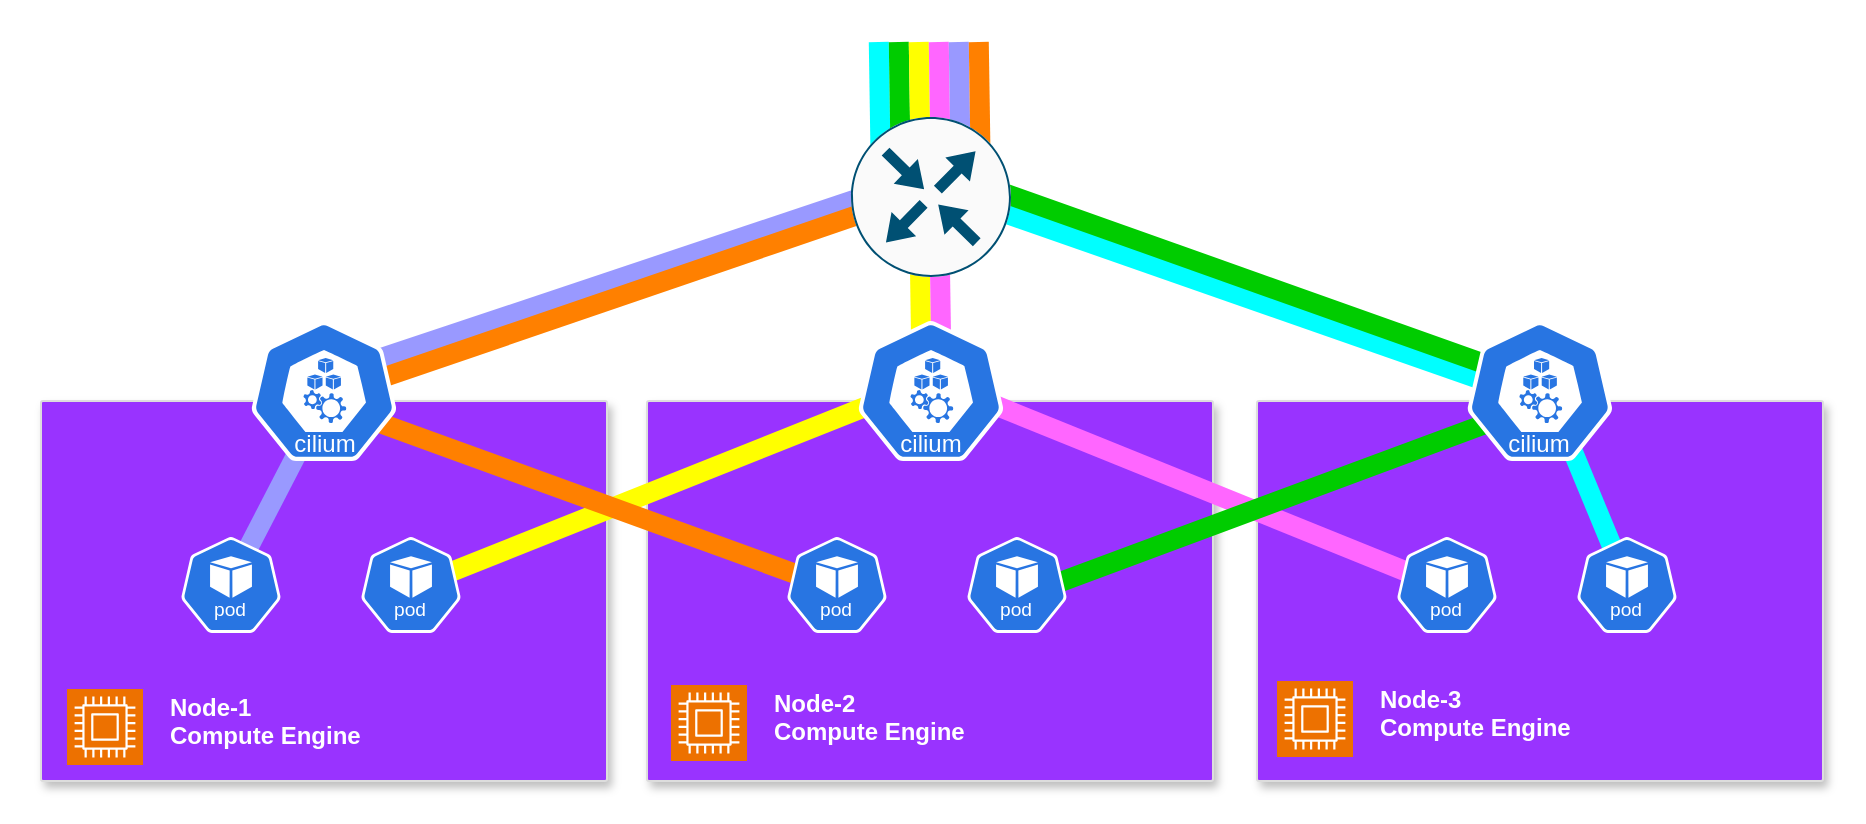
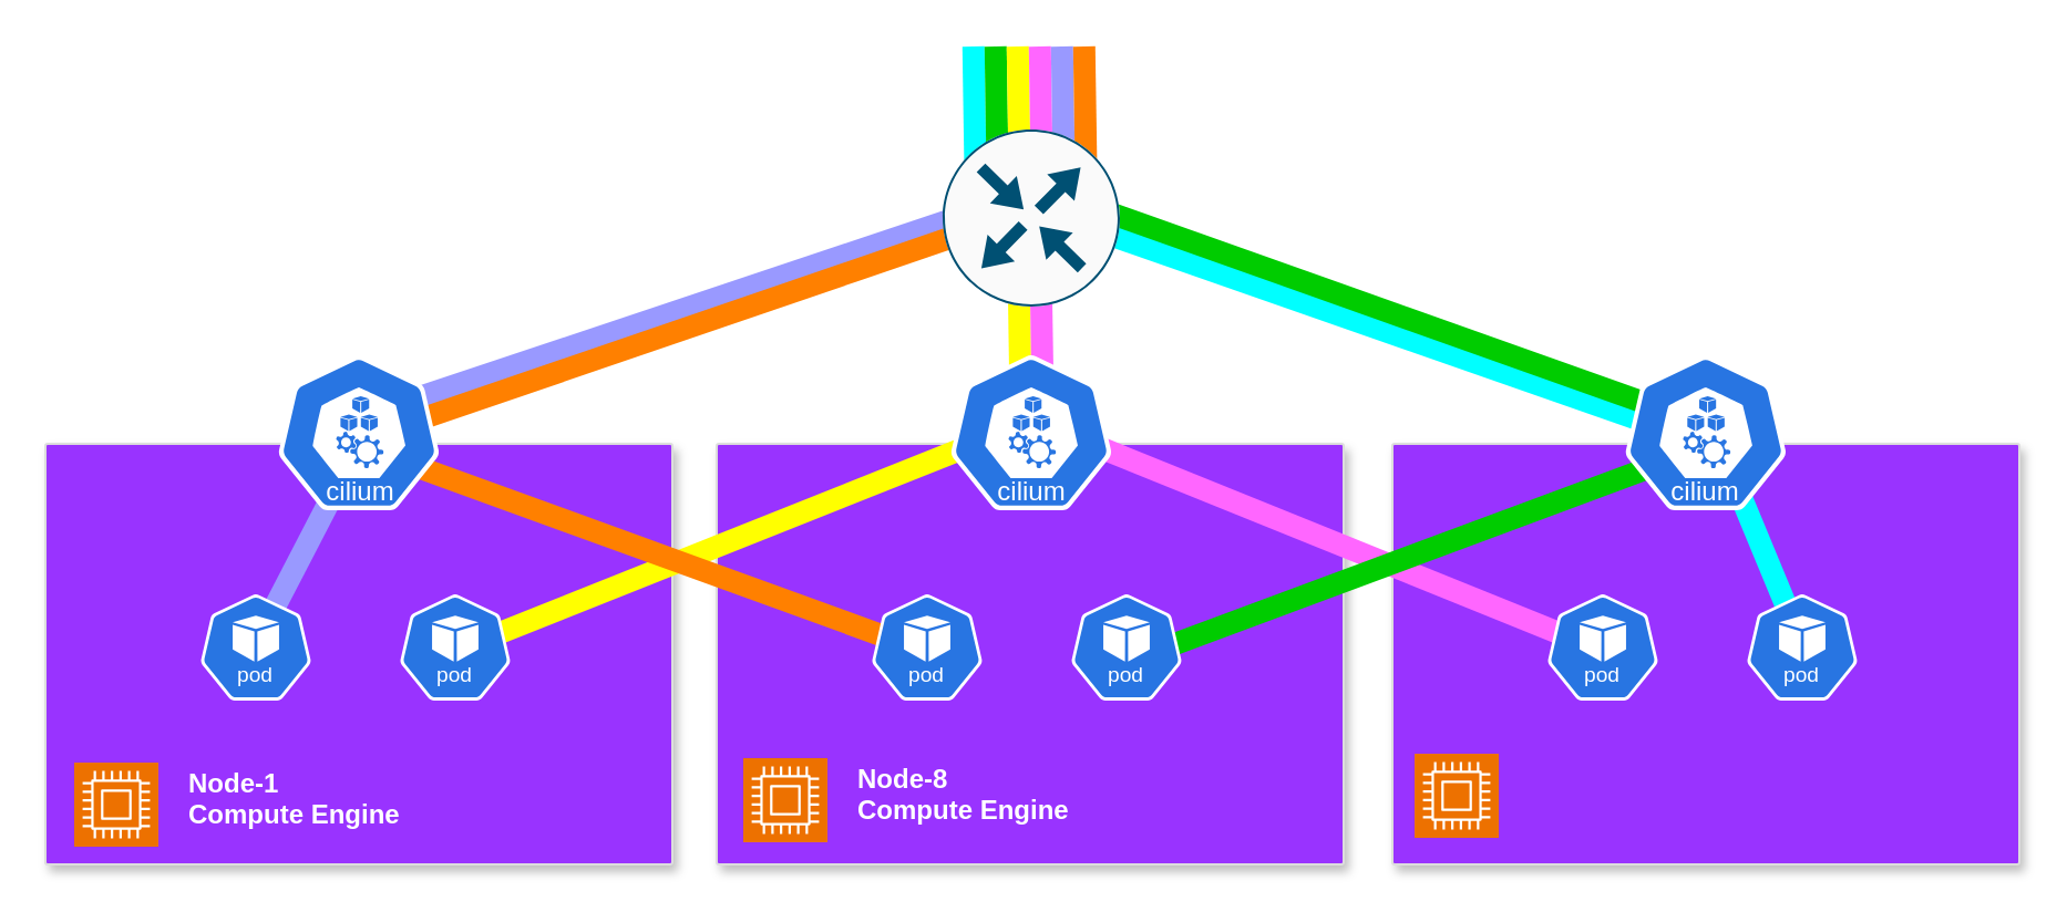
  <mxCell id="0" />
  <mxCell id="1" parent="0" />
  <mxCell id="2" value="" style="strokeColor=#dddddd;shadow=1;strokeWidth=1;rounded=1;absoluteArcSize=1;arcSize=2;movable=1;resizable=1;rotatable=1;deletable=1;editable=1;locked=0;connectable=1;container=0;fillColor=#9933FF;" parent="1" vertex="1"><mxGeometry x="323" y="200" width="283" height="190" as="geometry" /></mxCell>
  <mxCell id="3" value="" style="strokeColor=#dddddd;shadow=1;strokeWidth=1;rounded=1;absoluteArcSize=1;arcSize=2;movable=1;resizable=1;rotatable=1;deletable=1;editable=1;locked=0;connectable=1;container=0;fillColor=#9933FF;" parent="1" vertex="1"><mxGeometry x="20" y="200" width="283" height="190" as="geometry" /></mxCell>
  <mxCell id="4" value="&lt;font color=&quot;#ffffff&quot;&gt;&lt;span style=&quot;text-wrap: nowrap;&quot;&gt;Node-1&lt;/span&gt;&lt;br style=&quot;forced-color-adjust: none; font-family: Helvetica; font-size: 12px; font-style: normal; font-variant-ligatures: normal; font-variant-caps: normal; letter-spacing: normal; orphans: 2; text-align: left; text-indent: 0px; text-transform: none; widows: 2; word-spacing: 0px; -webkit-text-stroke-width: 0px; white-space: nowrap; text-decoration-thickness: initial; text-decoration-style: initial; text-decoration-color: initial;&quot;&gt;&lt;span style=&quot;font-family: Helvetica; font-size: 12px; font-style: normal; font-variant-ligatures: normal; font-variant-caps: normal; letter-spacing: normal; orphans: 2; text-align: left; text-indent: 0px; text-transform: none; widows: 2; word-spacing: 0px; -webkit-text-stroke-width: 0px; white-space: nowrap; text-decoration-thickness: initial; text-decoration-style: initial; text-decoration-color: initial; float: none; display: inline !important;&quot;&gt;Compute Engine&lt;/span&gt;&lt;/font&gt;" style="text;whiteSpace=wrap;html=1;fontStyle=1" parent="1" vertex="1"><mxGeometry x="83" y="340" width="120" height="50" as="geometry" /></mxCell>
  <mxCell id="5" value="" style="strokeColor=#dddddd;shadow=1;strokeWidth=1;rounded=1;absoluteArcSize=1;arcSize=2;movable=1;resizable=1;rotatable=1;deletable=1;editable=1;locked=0;connectable=1;container=0;fillColor=#9933FF;" parent="1" vertex="1"><mxGeometry x="628" y="200" width="283" height="190" as="geometry" /></mxCell>
  <mxCell id="6" value="Upstream&lt;div&gt;Router&lt;/div&gt;" style="text;html=1;align=center;verticalAlign=middle;resizable=0;points=[];autosize=1;strokeColor=none;fillColor=none;fontColor=#FFFFFF;" parent="1" vertex="1"><mxGeometry x="501.46" y="50" width="80" height="40" as="geometry" /></mxCell>
  <mxCell id="7" value="" style="sketch=0;points=[[0,0,0],[0.25,0,0],[0.5,0,0],[0.75,0,0],[1,0,0],[0,1,0],[0.25,1,0],[0.5,1,0],[0.75,1,0],[1,1,0],[0,0.25,0],[0,0.5,0],[0,0.75,0],[1,0.25,0],[1,0.5,0],[1,0.75,0]];outlineConnect=0;fontColor=#232F3E;fillColor=#ED7100;strokeColor=#ffffff;dashed=0;verticalLabelPosition=bottom;verticalAlign=top;align=center;html=1;fontSize=12;fontStyle=0;aspect=fixed;shape=mxgraph.aws4.resourceIcon;resIcon=mxgraph.aws4.compute;" parent="1" vertex="1"><mxGeometry x="33" y="344" width="38" height="38" as="geometry" /></mxCell>
- <mxCell id="8" value="&lt;font color=&quot;#ffffff&quot;&gt;&lt;span style=&quot;text-wrap: nowrap;&quot;&gt;Node-2&lt;/span&gt;&lt;br style=&quot;forced-color-adjust: none; font-family: Helvetica; font-size: 12px; font-style: normal; font-variant-ligatures: normal; font-variant-caps: normal; letter-spacing: normal; orphans: 2; text-align: left; text-indent: 0px; text-transform: none; widows: 2; word-spacing: 0px; -webkit-text-stroke-width: 0px; white-space: nowrap; text-decoration-thickness: initial; text-decoration-style: initial; text-decoration-color: initial;&quot;&gt;&lt;span style=&quot;font-family: Helvetica; font-size: 12px; font-style: normal; font-variant-ligatures: normal; font-variant-caps: normal; letter-spacing: normal; orphans: 2; text-align: left; text-indent: 0px; text-transform: none; widows: 2; word-spacing: 0px; -webkit-text-stroke-width: 0px; white-space: nowrap; text-decoration-thickness: initial; text-decoration-style: initial; text-decoration-color: initial; float: none; display: inline !important;&quot;&gt;Compute Engine&lt;/span&gt;&lt;/font&gt;" style="text;whiteSpace=wrap;html=1;fontStyle=1" parent="1" vertex="1"><mxGeometry x="385" y="338" width="120" height="50" as="geometry" /></mxCell>
+ <mxCell id="8" value="&lt;font color=&quot;#ffffff&quot;&gt;&lt;span style=&quot;text-wrap: nowrap;&quot;&gt;Node-8&lt;/span&gt;&lt;br style=&quot;forced-color-adjust: none; font-family: Helvetica; font-size: 12px; font-style: normal; font-variant-ligatures: normal; font-variant-caps: normal; letter-spacing: normal; orphans: 2; text-align: left; text-indent: 0px; text-transform: none; widows: 2; word-spacing: 0px; -webkit-text-stroke-width: 0px; white-space: nowrap; text-decoration-thickness: initial; text-decoration-style: initial; text-decoration-color: initial;&quot;&gt;&lt;span style=&quot;font-family: Helvetica; font-size: 12px; font-style: normal; font-variant-ligatures: normal; font-variant-caps: normal; letter-spacing: normal; orphans: 2; text-align: left; text-indent: 0px; text-transform: none; widows: 2; word-spacing: 0px; -webkit-text-stroke-width: 0px; white-space: nowrap; text-decoration-thickness: initial; text-decoration-style: initial; text-decoration-color: initial; float: none; display: inline !important;&quot;&gt;Compute Engine&lt;/span&gt;&lt;/font&gt;" style="text;whiteSpace=wrap;html=1;fontStyle=1" parent="1" vertex="1"><mxGeometry x="385" y="338" width="120" height="50" as="geometry" /></mxCell>
  <mxCell id="9" value="" style="sketch=0;points=[[0,0,0],[0.25,0,0],[0.5,0,0],[0.75,0,0],[1,0,0],[0,1,0],[0.25,1,0],[0.5,1,0],[0.75,1,0],[1,1,0],[0,0.25,0],[0,0.5,0],[0,0.75,0],[1,0.25,0],[1,0.5,0],[1,0.75,0]];outlineConnect=0;fontColor=#232F3E;fillColor=#ED7100;strokeColor=#ffffff;dashed=0;verticalLabelPosition=bottom;verticalAlign=top;align=center;html=1;fontSize=12;fontStyle=0;aspect=fixed;shape=mxgraph.aws4.resourceIcon;resIcon=mxgraph.aws4.compute;" parent="1" vertex="1"><mxGeometry x="335" y="342" width="38" height="38" as="geometry" /></mxCell>
- <mxCell id="10" value="&lt;font color=&quot;#ffffff&quot;&gt;&lt;span style=&quot;text-wrap: nowrap;&quot;&gt;Node-3&lt;/span&gt;&lt;br style=&quot;forced-color-adjust: none; font-family: Helvetica; font-size: 12px; font-style: normal; font-variant-ligatures: normal; font-variant-caps: normal; letter-spacing: normal; orphans: 2; text-align: left; text-indent: 0px; text-transform: none; widows: 2; word-spacing: 0px; -webkit-text-stroke-width: 0px; white-space: nowrap; text-decoration-thickness: initial; text-decoration-style: initial; text-decoration-color: initial;&quot;&gt;&lt;span style=&quot;font-family: Helvetica; font-size: 12px; font-style: normal; font-variant-ligatures: normal; font-variant-caps: normal; letter-spacing: normal; orphans: 2; text-align: left; text-indent: 0px; text-transform: none; widows: 2; word-spacing: 0px; -webkit-text-stroke-width: 0px; white-space: nowrap; text-decoration-thickness: initial; text-decoration-style: initial; text-decoration-color: initial; float: none; display: inline !important;&quot;&gt;Compute Engine&lt;/span&gt;&lt;/font&gt;" style="text;whiteSpace=wrap;html=1;fontStyle=1" parent="1" vertex="1"><mxGeometry x="688" y="336" width="120" height="50" as="geometry" /></mxCell>
  <mxCell id="11" value="" style="sketch=0;points=[[0,0,0],[0.25,0,0],[0.5,0,0],[0.75,0,0],[1,0,0],[0,1,0],[0.25,1,0],[0.5,1,0],[0.75,1,0],[1,1,0],[0,0.25,0],[0,0.5,0],[0,0.75,0],[1,0.25,0],[1,0.5,0],[1,0.75,0]];outlineConnect=0;fontColor=#232F3E;fillColor=#ED7100;strokeColor=#ffffff;dashed=0;verticalLabelPosition=bottom;verticalAlign=top;align=center;html=1;fontSize=12;fontStyle=0;aspect=fixed;shape=mxgraph.aws4.resourceIcon;resIcon=mxgraph.aws4.compute;" parent="1" vertex="1"><mxGeometry x="638" y="340" width="38" height="38" as="geometry" /></mxCell>
  <mxCell id="12" value="cilium" style="text;html=1;align=center;verticalAlign=middle;resizable=0;points=[];autosize=1;fillColor=none;fontColor=#FFFFFF;" parent="1" vertex="1"><mxGeometry x="744.5" y="207" width="50" height="30" as="geometry" /></mxCell>
  <mxCell id="13" value="" style="shape=flexArrow;endArrow=none;startArrow=none;html=1;rounded=0;startFill=0;endFill=0;fillColor=#00FFFF;gradientColor=none;fillStyle=auto;strokeColor=none;" parent="1" edge="1"><mxGeometry width="100" height="100" relative="1" as="geometry"><mxPoint x="440.118" y="100" as="sourcePoint" /><mxPoint x="438.88" y="20" as="targetPoint" /></mxGeometry></mxCell>
  <mxCell id="14" value="" style="shape=flexArrow;endArrow=none;startArrow=none;html=1;rounded=0;startFill=0;endFill=0;strokeColor=none;fillColor=#00CC00;" parent="1" edge="1"><mxGeometry width="100" height="100" relative="1" as="geometry"><mxPoint x="450.118" y="100" as="sourcePoint" /><mxPoint x="448.88" y="20" as="targetPoint" /></mxGeometry></mxCell>
  <mxCell id="15" value="" style="shape=flexArrow;endArrow=none;startArrow=none;html=1;rounded=0;startFill=0;endFill=0;strokeColor=none;fillColor=#FFFF00;" parent="1" edge="1"><mxGeometry width="100" height="100" relative="1" as="geometry"><mxPoint x="460.119" y="100" as="sourcePoint" /><mxPoint x="458.881" y="20" as="targetPoint" /></mxGeometry></mxCell>
  <mxCell id="16" value="" style="shape=flexArrow;endArrow=none;startArrow=none;html=1;rounded=0;startFill=0;endFill=0;strokeColor=none;fillColor=#FF66FF;" parent="1" edge="1"><mxGeometry width="100" height="100" relative="1" as="geometry"><mxPoint x="470.119" y="100" as="sourcePoint" /><mxPoint x="468.881" y="20" as="targetPoint" /></mxGeometry></mxCell>
  <mxCell id="17" value="" style="shape=flexArrow;endArrow=none;startArrow=none;html=1;rounded=0;startFill=0;endFill=0;fillColor=#9999FF;strokeColor=none;" parent="1" edge="1"><mxGeometry width="100" height="100" relative="1" as="geometry"><mxPoint x="480.12" y="100" as="sourcePoint" /><mxPoint x="478.882" y="20" as="targetPoint" /></mxGeometry></mxCell>
  <mxCell id="18" value="" style="shape=flexArrow;endArrow=none;startArrow=none;html=1;rounded=0;startFill=0;endFill=0;fillColor=#FF8000;strokeColor=none;" parent="1" edge="1"><mxGeometry width="100" height="100" relative="1" as="geometry"><mxPoint x="490.12" y="100" as="sourcePoint" /><mxPoint x="488.882" y="20" as="targetPoint" /></mxGeometry></mxCell>
  <mxCell id="19" value="" style="shape=flexArrow;endArrow=none;startArrow=none;html=1;rounded=0;startFill=0;endFill=0;fillColor=#9999FF;strokeColor=none;exitX=0.475;exitY=0.41;exitDx=0;exitDy=0;exitPerimeter=0;" edge="1" parent="1" source="34"><mxGeometry width="100" height="100" relative="1" as="geometry"><mxPoint x="372.002" y="138" as="sourcePoint" /><mxPoint x="440.002" y="95" as="targetPoint" /></mxGeometry></mxCell>
  <mxCell id="20" value="" style="shape=flexArrow;endArrow=none;startArrow=none;html=1;rounded=0;startFill=0;endFill=0;fillColor=#FF8000;strokeColor=none;exitX=0.516;exitY=0.557;exitDx=0;exitDy=0;exitPerimeter=0;" edge="1" parent="1"><mxGeometry width="100" height="100" relative="1" as="geometry"><mxPoint x="162.667" y="197.99" as="sourcePoint" /><mxPoint x="443" y="102" as="targetPoint" /></mxGeometry></mxCell>
  <mxCell id="21" value="" style="shape=flexArrow;endArrow=none;startArrow=none;html=1;rounded=0;startFill=0;endFill=0;strokeColor=none;fillColor=#FFFF00;" edge="1" parent="1"><mxGeometry width="100" height="100" relative="1" as="geometry"><mxPoint x="460.619" y="207" as="sourcePoint" /><mxPoint x="459.381" y="127" as="targetPoint" /></mxGeometry></mxCell>
  <mxCell id="22" value="" style="shape=flexArrow;endArrow=none;startArrow=none;html=1;rounded=0;startFill=0;endFill=0;strokeColor=none;fillColor=#FF66FF;" edge="1" parent="1"><mxGeometry width="100" height="100" relative="1" as="geometry"><mxPoint x="470.619" y="207" as="sourcePoint" /><mxPoint x="469.381" y="127" as="targetPoint" /></mxGeometry></mxCell>
  <mxCell id="23" value="" style="shape=flexArrow;endArrow=none;startArrow=none;html=1;rounded=0;startFill=0;endFill=0;fillColor=#00FFFF;gradientColor=none;fillStyle=auto;strokeColor=none;exitX=0.556;exitY=0.544;exitDx=0;exitDy=0;exitPerimeter=0;" edge="1" parent="1"><mxGeometry width="100" height="100" relative="1" as="geometry"><mxPoint x="773.544" y="201.08" as="sourcePoint" /><mxPoint x="493" y="103" as="targetPoint" /></mxGeometry></mxCell>
  <mxCell id="24" value="" style="shape=flexArrow;endArrow=none;startArrow=none;html=1;rounded=0;startFill=0;endFill=0;strokeColor=none;fillColor=#00CC00;exitX=0.569;exitY=0.429;exitDx=0;exitDy=0;exitPerimeter=0;" edge="1" parent="1"><mxGeometry width="100" height="100" relative="1" as="geometry"><mxPoint x="774.491" y="193.03" as="sourcePoint" /><mxPoint x="493" y="93" as="targetPoint" /></mxGeometry></mxCell>
  <mxCell id="25" value="" style="sketch=0;points=[[0.5,0,0],[1,0.5,0],[0.5,1,0],[0,0.5,0],[0.145,0.145,0],[0.856,0.145,0],[0.855,0.856,0],[0.145,0.855,0]];verticalLabelPosition=bottom;html=1;verticalAlign=top;aspect=fixed;align=center;pointerEvents=1;shape=mxgraph.cisco19.rect;prIcon=router;fillColor=#FAFAFA;strokeColor=#005073;" parent="1" vertex="1"><mxGeometry x="425" y="58" width="80" height="80" as="geometry" /></mxCell>
  <mxCell id="26" value="" style="shape=flexArrow;endArrow=none;startArrow=none;html=1;rounded=0;startFill=0;endFill=0;strokeColor=none;fillColor=#FFFF00;exitX=0.394;exitY=0.574;exitDx=0;exitDy=0;exitPerimeter=0;" edge="1" parent="1" source="39"><mxGeometry width="100" height="100" relative="1" as="geometry"><mxPoint x="440.739" y="280" as="sourcePoint" /><mxPoint x="439.501" y="200" as="targetPoint" /></mxGeometry></mxCell>
  <mxCell id="27" value="" style="shape=flexArrow;endArrow=none;startArrow=none;html=1;rounded=0;startFill=0;endFill=0;strokeColor=none;fillColor=#FF66FF;entryX=0.796;entryY=0.541;entryDx=0;entryDy=0;entryPerimeter=0;exitX=0.629;exitY=0.586;exitDx=0;exitDy=0;exitPerimeter=0;" edge="1" parent="1" source="40" target="33"><mxGeometry width="100" height="100" relative="1" as="geometry"><mxPoint x="490.739" y="280" as="sourcePoint" /><mxPoint x="489.501" y="200" as="targetPoint" /></mxGeometry></mxCell>
  <mxCell id="28" value="" style="shape=flexArrow;endArrow=none;startArrow=none;html=1;rounded=0;startFill=0;endFill=0;fillColor=#00FFFF;gradientColor=none;fillStyle=auto;strokeColor=none;entryX=0.554;entryY=0.61;entryDx=0;entryDy=0;entryPerimeter=0;exitX=0.57;exitY=0.541;exitDx=0;exitDy=0;exitPerimeter=0;" edge="1" parent="1" source="32" target="41"><mxGeometry width="100" height="100" relative="1" as="geometry"><mxPoint x="923" y="30" as="sourcePoint" /><mxPoint x="813" y="97.92" as="targetPoint" /></mxGeometry></mxCell>
  <mxCell id="29" value="" style="shape=flexArrow;endArrow=none;startArrow=none;html=1;rounded=0;startFill=0;endFill=0;strokeColor=none;fillColor=#00CC00;" edge="1" parent="1"><mxGeometry width="100" height="100" relative="1" as="geometry"><mxPoint x="773" y="200" as="sourcePoint" /><mxPoint x="501.46" y="300.973" as="targetPoint" /></mxGeometry></mxCell>
  <mxCell id="30" value="" style="shape=flexArrow;endArrow=none;startArrow=none;html=1;rounded=0;startFill=0;endFill=0;fillColor=#9999FF;strokeColor=none;exitX=0.475;exitY=0.41;exitDx=0;exitDy=0;exitPerimeter=0;entryX=0.562;entryY=0.451;entryDx=0;entryDy=0;entryPerimeter=0;" edge="1" parent="1" target="34"><mxGeometry width="100" height="100" relative="1" as="geometry"><mxPoint x="113" y="294" as="sourcePoint" /><mxPoint x="393.002" y="200" as="targetPoint" /></mxGeometry></mxCell>
  <mxCell id="31" value="" style="shape=flexArrow;endArrow=none;startArrow=none;html=1;rounded=0;startFill=0;endFill=0;fillColor=#FF8000;strokeColor=none;exitX=0.516;exitY=0.557;exitDx=0;exitDy=0;exitPerimeter=0;entryX=0.649;entryY=0.598;entryDx=0;entryDy=0;entryPerimeter=0;" edge="1" parent="1" target="42"><mxGeometry width="100" height="100" relative="1" as="geometry"><mxPoint x="159.167" y="200" as="sourcePoint" /><mxPoint x="439.5" y="104.01" as="targetPoint" /></mxGeometry></mxCell>
  <mxCell id="32" value="" style="aspect=fixed;sketch=0;html=1;dashed=0;whitespace=wrap;verticalLabelPosition=bottom;verticalAlign=top;fillColor=#2875E2;strokeColor=#ffffff;points=[[0.005,0.63,0],[0.1,0.2,0],[0.9,0.2,0],[0.5,0,0],[0.995,0.63,0],[0.72,0.99,0],[0.5,1,0],[0.28,0.99,0]];shape=mxgraph.kubernetes.icon2;prIcon=k_proxy" parent="1" vertex="1"><mxGeometry x="733" y="160" width="72.92" height="70" as="geometry" /></mxCell>
  <mxCell id="33" value="" style="aspect=fixed;sketch=0;html=1;dashed=0;whitespace=wrap;verticalLabelPosition=bottom;verticalAlign=top;fillColor=#2875E2;strokeColor=#ffffff;points=[[0.005,0.63,0],[0.1,0.2,0],[0.9,0.2,0],[0.5,0,0],[0.995,0.63,0],[0.72,0.99,0],[0.5,1,0],[0.28,0.99,0]];shape=mxgraph.kubernetes.icon2;prIcon=k_proxy" parent="1" vertex="1"><mxGeometry x="428.54" y="160" width="72.92" height="70" as="geometry" /></mxCell>
  <mxCell id="34" value="" style="aspect=fixed;sketch=0;html=1;dashed=0;whitespace=wrap;verticalLabelPosition=bottom;verticalAlign=top;fillColor=#2875E2;strokeColor=#ffffff;points=[[0.005,0.63,0],[0.1,0.2,0],[0.9,0.2,0],[0.5,0,0],[0.995,0.63,0],[0.72,0.99,0],[0.5,1,0],[0.28,0.99,0]];shape=mxgraph.kubernetes.icon2;prIcon=k_proxy" parent="1" vertex="1"><mxGeometry x="125.04" y="160" width="72.92" height="70" as="geometry" /></mxCell>
  <mxCell id="35" value="cilium" style="text;html=1;align=center;verticalAlign=middle;resizable=0;points=[];autosize=1;fillColor=none;fontColor=#FFFFFF;" parent="1" vertex="1"><mxGeometry x="136.5" y="207" width="50" height="30" as="geometry" /></mxCell>
  <mxCell id="36" value="cilium" style="text;html=1;align=center;verticalAlign=middle;resizable=0;points=[];autosize=1;fillColor=none;fontColor=#FFFFFF;" parent="1" vertex="1"><mxGeometry x="439.5" y="207" width="50" height="30" as="geometry" /></mxCell>
  <mxCell id="37" value="cilium" style="text;html=1;align=center;verticalAlign=middle;resizable=0;points=[];autosize=1;fillColor=none;fontColor=#FFFFFF;" vertex="1" parent="1"><mxGeometry x="744.46" y="207" width="50" height="30" as="geometry" /></mxCell>
  <mxCell id="38" value="" style="aspect=fixed;sketch=0;html=1;dashed=0;whitespace=wrap;verticalLabelPosition=bottom;verticalAlign=top;fillColor=#2875E2;strokeColor=#ffffff;points=[[0.005,0.63,0],[0.1,0.2,0],[0.9,0.2,0],[0.5,0,0],[0.995,0.63,0],[0.72,0.99,0],[0.5,1,0],[0.28,0.99,0]];shape=mxgraph.kubernetes.icon2;kubernetesLabel=1;prIcon=pod" parent="1" vertex="1"><mxGeometry x="90" y="268" width="50" height="48" as="geometry" /></mxCell>
  <mxCell id="39" value="" style="aspect=fixed;sketch=0;html=1;dashed=0;whitespace=wrap;verticalLabelPosition=bottom;verticalAlign=top;fillColor=#2875E2;strokeColor=#ffffff;points=[[0.005,0.63,0],[0.1,0.2,0],[0.9,0.2,0],[0.5,0,0],[0.995,0.63,0],[0.72,0.99,0],[0.5,1,0],[0.28,0.99,0]];shape=mxgraph.kubernetes.icon2;kubernetesLabel=1;prIcon=pod" parent="1" vertex="1"><mxGeometry x="180" y="268" width="50" height="48" as="geometry" /></mxCell>
  <mxCell id="40" value="" style="aspect=fixed;sketch=0;html=1;dashed=0;whitespace=wrap;verticalLabelPosition=bottom;verticalAlign=top;fillColor=#2875E2;strokeColor=#ffffff;points=[[0.005,0.63,0],[0.1,0.2,0],[0.9,0.2,0],[0.5,0,0],[0.995,0.63,0],[0.72,0.99,0],[0.5,1,0],[0.28,0.99,0]];shape=mxgraph.kubernetes.icon2;kubernetesLabel=1;prIcon=pod" parent="1" vertex="1"><mxGeometry x="698" y="268" width="50" height="48" as="geometry" /></mxCell>
  <mxCell id="41" value="" style="aspect=fixed;sketch=0;html=1;dashed=0;whitespace=wrap;verticalLabelPosition=bottom;verticalAlign=top;fillColor=#2875E2;strokeColor=#ffffff;points=[[0.005,0.63,0],[0.1,0.2,0],[0.9,0.2,0],[0.5,0,0],[0.995,0.63,0],[0.72,0.99,0],[0.5,1,0],[0.28,0.99,0]];shape=mxgraph.kubernetes.icon2;kubernetesLabel=1;prIcon=pod" parent="1" vertex="1"><mxGeometry x="788" y="268" width="50" height="48" as="geometry" /></mxCell>
  <mxCell id="42" value="" style="aspect=fixed;sketch=0;html=1;dashed=0;whitespace=wrap;verticalLabelPosition=bottom;verticalAlign=top;fillColor=#2875E2;strokeColor=#ffffff;points=[[0.005,0.63,0],[0.1,0.2,0],[0.9,0.2,0],[0.5,0,0],[0.995,0.63,0],[0.72,0.99,0],[0.5,1,0],[0.28,0.99,0]];shape=mxgraph.kubernetes.icon2;kubernetesLabel=1;prIcon=pod" parent="1" vertex="1"><mxGeometry x="393" y="268" width="50" height="48" as="geometry" /></mxCell>
  <mxCell id="43" value="" style="aspect=fixed;sketch=0;html=1;dashed=0;whitespace=wrap;verticalLabelPosition=bottom;verticalAlign=top;fillColor=#2875E2;strokeColor=#ffffff;points=[[0.005,0.63,0],[0.1,0.2,0],[0.9,0.2,0],[0.5,0,0],[0.995,0.63,0],[0.72,0.99,0],[0.5,1,0],[0.28,0.99,0]];shape=mxgraph.kubernetes.icon2;kubernetesLabel=1;prIcon=pod" parent="1" vertex="1"><mxGeometry x="483" y="268" width="50" height="48" as="geometry" /></mxCell>
